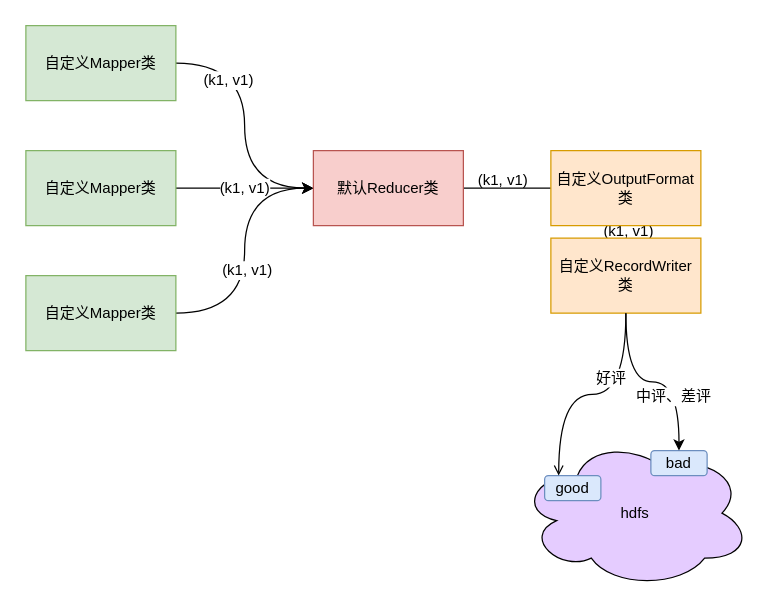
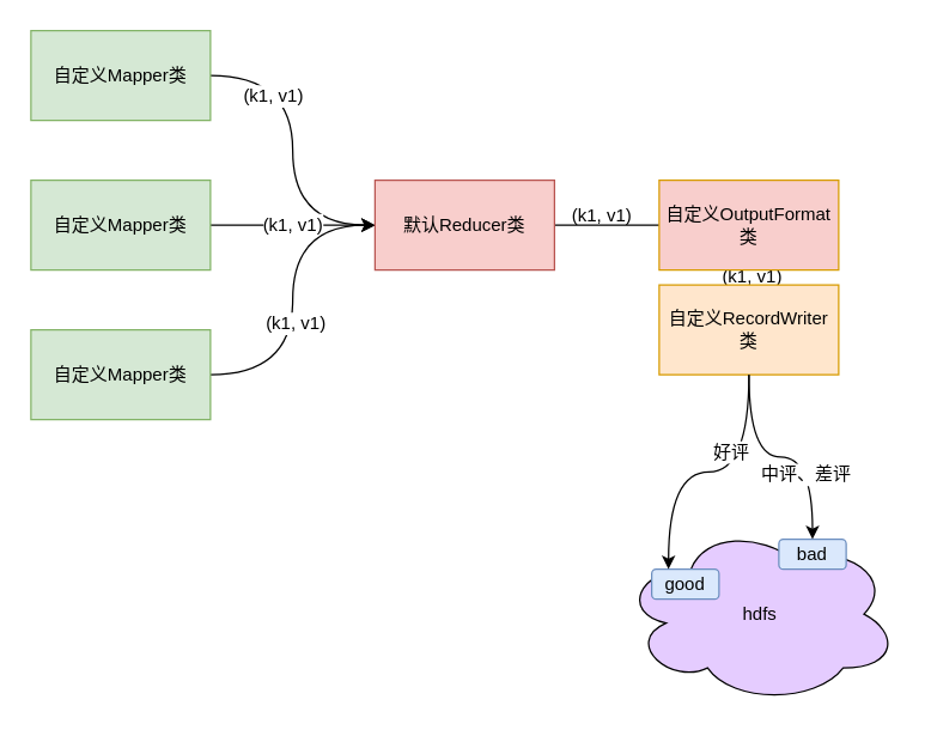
  <mxCell id="0" />
  <mxCell id="1" parent="0" />
  <mxCell id="2" style="edgeStyle=orthogonalEdgeStyle;curved=1;rounded=0;orthogonalLoop=1;jettySize=auto;html=1;exitX=1;exitY=0.5;exitDx=0;exitDy=0;entryX=0;entryY=0.5;entryDx=0;entryDy=0;" edge="1" parent="1" source="4" target="11"><mxGeometry relative="1" as="geometry" /></mxCell>
  <mxCell id="3" value="(k1, v1)" style="text;html=1;resizable=0;points=[];align=center;verticalAlign=middle;labelBackgroundColor=#ffffff;" vertex="1" connectable="0" parent="2"><mxGeometry x="-0.611" y="-13" relative="1" as="geometry"><mxPoint as="offset" /></mxGeometry></mxCell>
  <mxCell id="4" value="自定义Mapper类" style="rounded=0;whiteSpace=wrap;html=1;fillColor=#d5e8d4;strokeColor=#82b366;" vertex="1" parent="1"><mxGeometry x="20" y="20" width="120" height="60" as="geometry" /></mxCell>
  <mxCell id="5" value="&lt;span style=&quot;font-size: 12px&quot;&gt;(k1, v1)&lt;/span&gt;" style="edgeStyle=orthogonalEdgeStyle;curved=1;rounded=0;orthogonalLoop=1;jettySize=auto;html=1;exitX=1;exitY=0.5;exitDx=0;exitDy=0;" edge="1" parent="1" source="6"><mxGeometry relative="1" as="geometry"><mxPoint x="250" y="150" as="targetPoint" /></mxGeometry></mxCell>
  <mxCell id="6" value="自定义Mapper类" style="rounded=0;whiteSpace=wrap;html=1;fillColor=#d5e8d4;strokeColor=#82b366;" vertex="1" parent="1"><mxGeometry x="20" y="120" width="120" height="60" as="geometry" /></mxCell>
  <mxCell id="7" style="edgeStyle=orthogonalEdgeStyle;curved=1;rounded=0;orthogonalLoop=1;jettySize=auto;html=1;exitX=1;exitY=0.5;exitDx=0;exitDy=0;entryX=0;entryY=0.5;entryDx=0;entryDy=0;" edge="1" parent="1" source="9" target="11"><mxGeometry relative="1" as="geometry" /></mxCell>
  <mxCell id="8" value="(k1, v1)" style="text;html=1;resizable=0;points=[];align=center;verticalAlign=middle;labelBackgroundColor=#ffffff;" vertex="1" connectable="0" parent="7"><mxGeometry x="-0.139" y="-1" relative="1" as="geometry"><mxPoint as="offset" /></mxGeometry></mxCell>
  <mxCell id="9" value="自定义Mapper类" style="rounded=0;whiteSpace=wrap;html=1;fillColor=#d5e8d4;strokeColor=#82b366;" vertex="1" parent="1"><mxGeometry x="20" y="220" width="120" height="60" as="geometry" /></mxCell>
  <mxCell id="10" style="edgeStyle=orthogonalEdgeStyle;curved=1;rounded=0;orthogonalLoop=1;jettySize=auto;html=1;exitX=1;exitY=0.5;exitDx=0;exitDy=0;entryX=0;entryY=0.5;entryDx=0;entryDy=0;endArrow=none;" edge="1" parent="1" source="11" target="14"><mxGeometry relative="1" as="geometry" /></mxCell>
  <mxCell id="11" value="默认Reducer类" style="rounded=0;whiteSpace=wrap;html=1;fillColor=#f8cecc;strokeColor=#b85450;" vertex="1" parent="1"><mxGeometry x="250" y="120" width="120" height="60" as="geometry" /></mxCell>
- <mxCell id="12" style="edgeStyle=orthogonalEdgeStyle;curved=1;rounded=0;orthogonalLoop=1;jettySize=auto;html=1;exitX=0.5;exitY=1;exitDx=0;exitDy=0;entryX=0.5;entryY=0;entryDx=0;entryDy=0;" edge="1" parent="1" source="14" target="15"><mxGeometry relative="1" as="geometry" /></mxCell>
+ <mxCell id="12" style="edgeStyle=orthogonalEdgeStyle;curved=1;rounded=0;orthogonalLoop=1;jettySize=auto;html=1;exitX=0.5;exitY=1;exitDx=0;exitDy=0;entryX=0.5;entryY=0;entryDx=0;entryDy=0;dashed=1;" edge="1" parent="1" source="14" target="15"><mxGeometry relative="1" as="geometry" /></mxCell>
  <mxCell id="13" value="(k1, v1)" style="text;html=1;resizable=0;points=[];align=center;verticalAlign=middle;labelBackgroundColor=#ffffff;" vertex="1" connectable="0" parent="12"><mxGeometry x="-0.193" y="1" relative="1" as="geometry"><mxPoint as="offset" /></mxGeometry></mxCell>
- <mxCell id="14" value="自定义OutputFormat类" style="rounded=0;whiteSpace=wrap;html=1;fillColor=#ffe6cc;strokeColor=#d79b00;" vertex="1" parent="1"><mxGeometry x="440" y="120" width="120" height="60" as="geometry" /></mxCell>
+ <mxCell id="14" value="自定义OutputFormat类" style="rounded=0;whiteSpace=wrap;html=1;fillColor=#f8cecc;strokeColor=#d79b00;" vertex="1" parent="1"><mxGeometry x="440" y="120" width="120" height="60" as="geometry" /></mxCell>
  <mxCell id="15" value="自定义RecordWriter类" style="rounded=0;whiteSpace=wrap;html=1;fillColor=#ffe6cc;strokeColor=#d79b00;" vertex="1" parent="1"><mxGeometry x="440" y="190" width="120" height="60" as="geometry" /></mxCell>
  <mxCell id="16" value="(k1, v1)" style="text;html=1;" vertex="1" parent="1"><mxGeometry x="380" y="130" width="70" height="30" as="geometry" /></mxCell>
  <mxCell id="17" value="hdfs" style="ellipse;shape=cloud;whiteSpace=wrap;html=1;fillColor=#E5CCFF;" vertex="1" parent="1"><mxGeometry x="415" y="350" width="185" height="120" as="geometry" /></mxCell>
  <mxCell id="18" value="good" style="rounded=1;whiteSpace=wrap;html=1;fillColor=#dae8fc;strokeColor=#6c8ebf;" vertex="1" parent="1"><mxGeometry x="435" y="380" width="45" height="20" as="geometry" /></mxCell>
  <mxCell id="19" value="bad" style="rounded=1;whiteSpace=wrap;html=1;fillColor=#dae8fc;strokeColor=#6c8ebf;" vertex="1" parent="1"><mxGeometry x="520" y="360" width="45" height="20" as="geometry" /></mxCell>
- <mxCell id="20" style="edgeStyle=orthogonalEdgeStyle;curved=1;rounded=0;orthogonalLoop=1;jettySize=auto;html=1;exitX=0.5;exitY=1;exitDx=0;exitDy=0;entryX=0.25;entryY=0;entryDx=0;entryDy=0;endArrow=open;" edge="1" parent="1" source="15" target="18"><mxGeometry relative="1" as="geometry" /></mxCell>
+ <mxCell id="20" style="edgeStyle=orthogonalEdgeStyle;curved=1;rounded=0;orthogonalLoop=1;jettySize=auto;html=1;exitX=0.5;exitY=1;exitDx=0;exitDy=0;entryX=0.25;entryY=0;entryDx=0;entryDy=0;" edge="1" parent="1" source="15" target="18"><mxGeometry relative="1" as="geometry" /></mxCell>
  <mxCell id="21" value="好评" style="text;html=1;resizable=0;points=[];align=center;verticalAlign=middle;labelBackgroundColor=#ffffff;" vertex="1" connectable="0" parent="20"><mxGeometry x="-0.448" y="-13" relative="1" as="geometry"><mxPoint as="offset" /></mxGeometry></mxCell>
  <mxCell id="22" style="edgeStyle=orthogonalEdgeStyle;curved=1;rounded=0;orthogonalLoop=1;jettySize=auto;html=1;exitX=0.5;exitY=1;exitDx=0;exitDy=0;entryX=0.5;entryY=0;entryDx=0;entryDy=0;" edge="1" parent="1" source="15" target="19"><mxGeometry relative="1" as="geometry" /></mxCell>
  <mxCell id="23" value="中评、差评" style="text;html=1;resizable=0;points=[];align=center;verticalAlign=middle;labelBackgroundColor=#ffffff;" vertex="1" connectable="0" parent="22"><mxGeometry x="0.429" y="-5" relative="1" as="geometry"><mxPoint as="offset" /></mxGeometry></mxCell>
